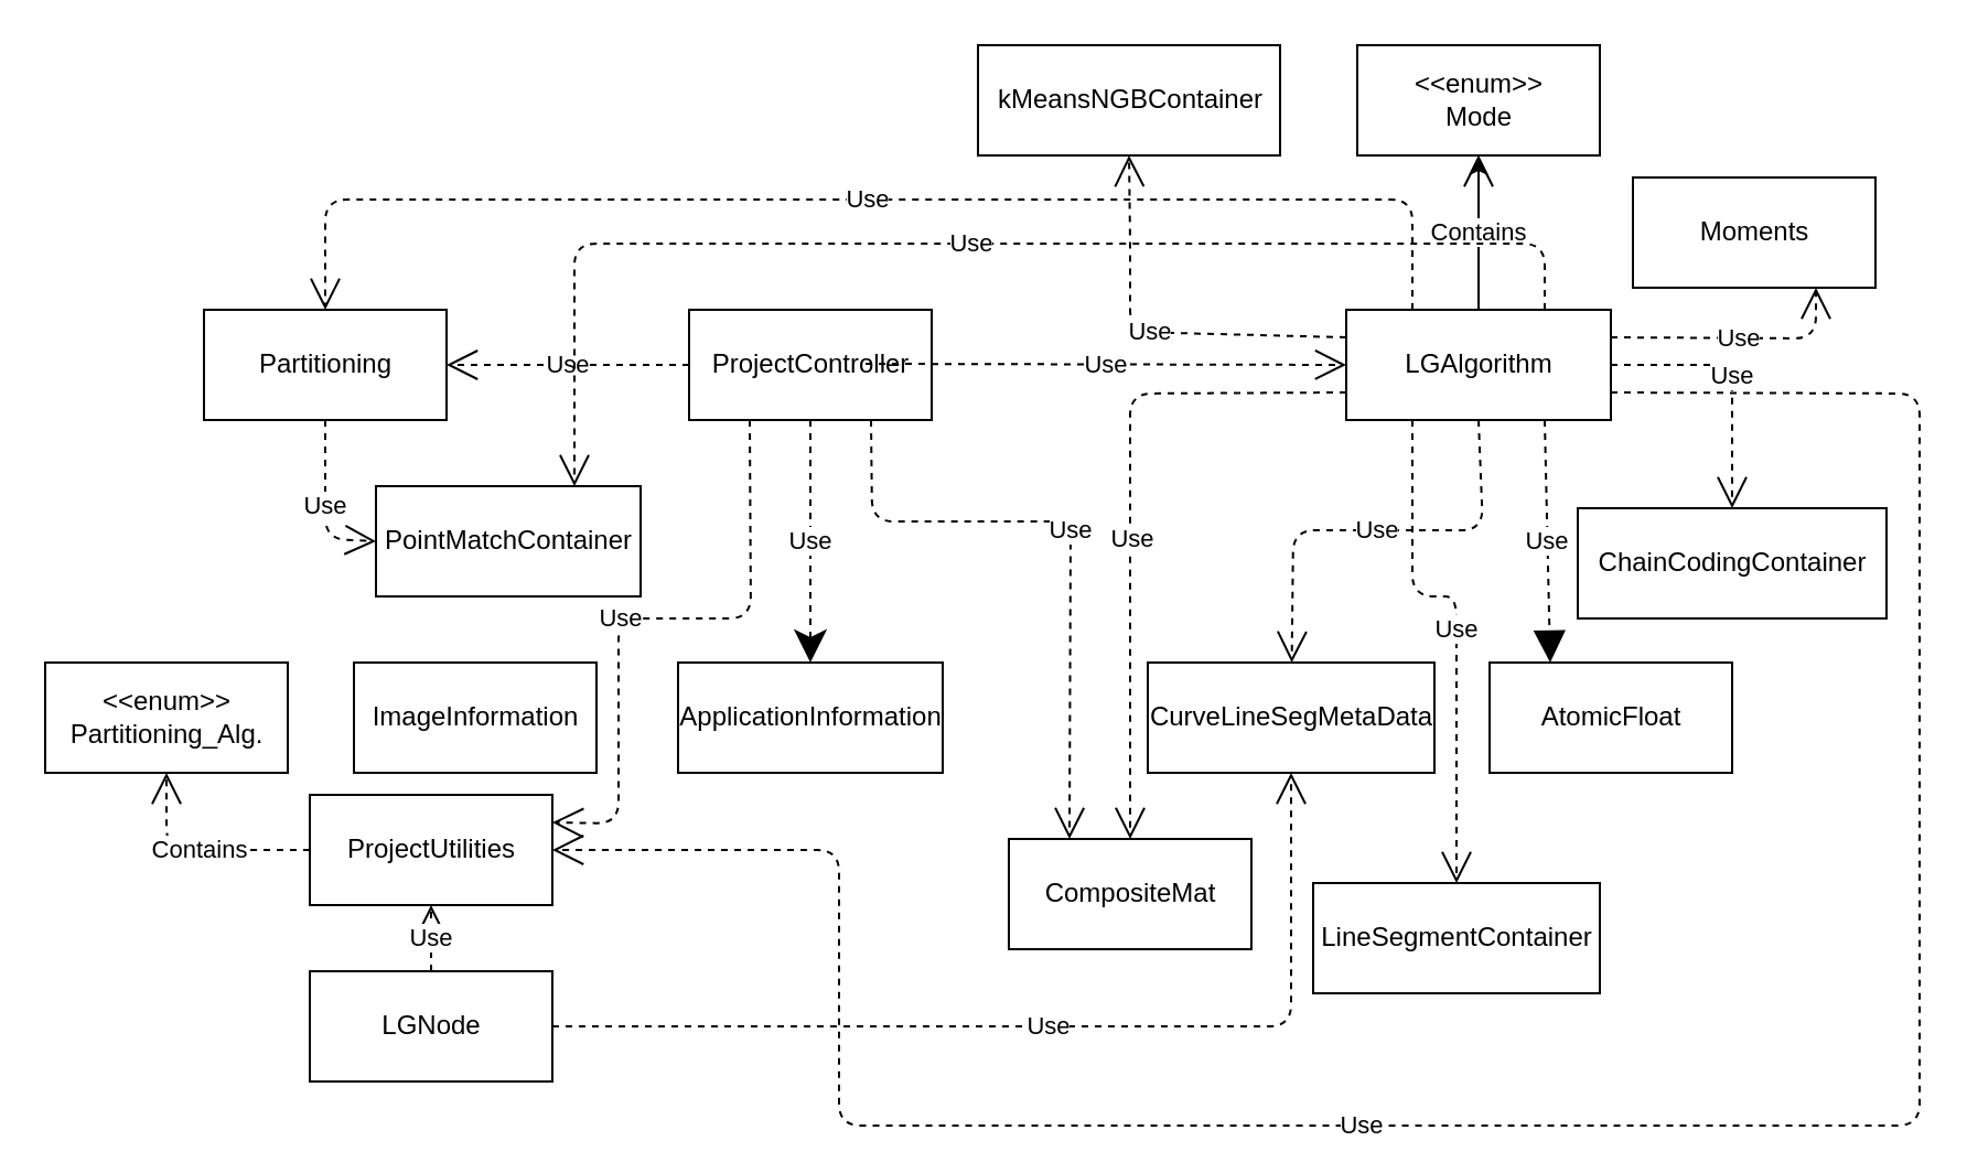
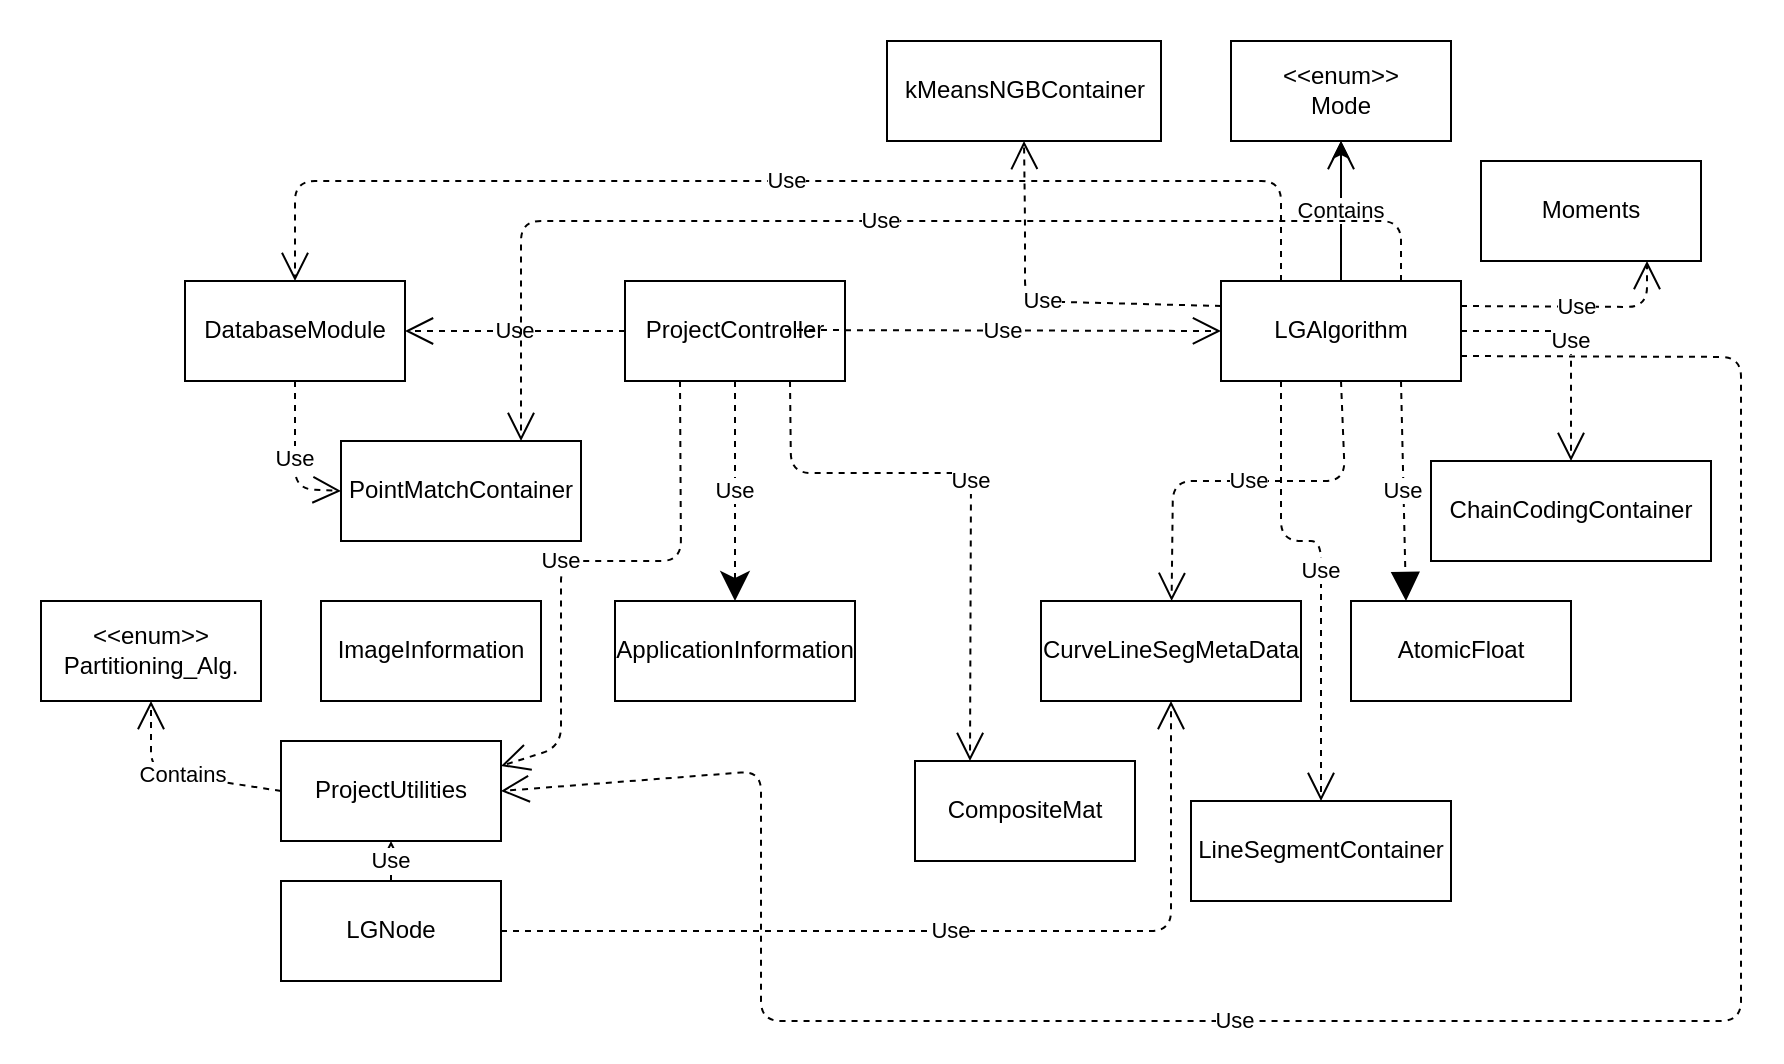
  <mxCell id="0" />
  <mxCell id="1" parent="0" />
  <mxCell id="2" value="ProjectController" style="html=1;" vertex="1" parent="1"><mxGeometry x="312" y="140" width="110" height="50" as="geometry" /></mxCell>
  <mxCell id="3" value="Use" style="endArrow=open;endSize=12;dashed=1;html=1;entryX=0;entryY=0.5;entryDx=0;entryDy=0;" edge="1" parent="1" target="5"><mxGeometry width="160" relative="1" as="geometry"><mxPoint x="392" y="164.5" as="sourcePoint" /><mxPoint x="552" y="165" as="targetPoint" /></mxGeometry></mxCell>
  <mxCell id="4" value="" style="edgeStyle=orthogonalEdgeStyle;rounded=0;orthogonalLoop=1;jettySize=auto;html=1;" edge="1" parent="1" source="5" target="8"><mxGeometry relative="1" as="geometry" /></mxCell>
  <mxCell id="5" value="LGAlgorithm" style="html=1;" vertex="1" parent="1"><mxGeometry x="610" y="140" width="120" height="50" as="geometry" /></mxCell>
  <mxCell id="6" value="ApplicationInformation" style="html=1;" vertex="1" parent="1"><mxGeometry x="307" y="300" width="120" height="50" as="geometry" /></mxCell>
  <mxCell id="7" value="Use" style="endArrow=classic;endSize=12;dashed=1;html=1;exitX=0.5;exitY=1;exitDx=0;exitDy=0;" edge="1" parent="1" source="2" target="6"><mxGeometry width="160" relative="1" as="geometry"><mxPoint x="337" y="200" as="sourcePoint" /><mxPoint x="472" y="245" as="targetPoint" /><Array as="points"><mxPoint x="367" y="236" /></Array></mxGeometry></mxCell>
  <mxCell id="8" value="&amp;lt;&amp;lt;enum&amp;gt;&amp;gt;&lt;br&gt;Mode&lt;br&gt;" style="html=1;" vertex="1" parent="1"><mxGeometry x="615" y="20" width="110" height="50" as="geometry" /></mxCell>
  <mxCell id="9" value="Contains" style="endArrow=open;endSize=12;dashed=1;html=1;entryX=0.5;entryY=1;entryDx=0;entryDy=0;exitX=0.5;exitY=0;exitDx=0;exitDy=0;" edge="1" parent="1" source="5" target="8"><mxGeometry width="160" relative="1" as="geometry"><mxPoint x="670" y="110" as="sourcePoint" /><mxPoint x="830" y="110.5" as="targetPoint" /></mxGeometry></mxCell>
- <mxCell id="10" value="Partitioning" style="html=1;" vertex="1" parent="1"><mxGeometry x="92" y="140" width="110" height="50" as="geometry" /></mxCell>
+ <mxCell id="10" value="DatabaseModule" style="html=1;" vertex="1" parent="1"><mxGeometry x="92" y="140" width="110" height="50" as="geometry" /></mxCell>
  <mxCell id="11" value="Use" style="endArrow=open;endSize=12;dashed=1;html=1;exitX=0;exitY=0.5;exitDx=0;exitDy=0;entryX=1;entryY=0.5;entryDx=0;entryDy=0;" edge="1" parent="1" source="2" target="10"><mxGeometry width="160" relative="1" as="geometry"><mxPoint x="302" y="160" as="sourcePoint" /><mxPoint x="212" y="161" as="targetPoint" /></mxGeometry></mxCell>
  <mxCell id="12" value="Use" style="endArrow=open;endSize=12;dashed=1;html=1;exitX=0.25;exitY=0;exitDx=0;exitDy=0;entryX=0.5;entryY=0;entryDx=0;entryDy=0;" edge="1" parent="1" source="5" target="10"><mxGeometry width="160" relative="1" as="geometry"><mxPoint x="582" y="140" as="sourcePoint" /><mxPoint x="132" y="90" as="targetPoint" /><Array as="points"><mxPoint x="640" y="90" /><mxPoint x="147" y="90" /></Array></mxGeometry></mxCell>
  <mxCell id="13" value="AtomicFloat" style="html=1;" vertex="1" parent="1"><mxGeometry x="675" y="300" width="110" height="50" as="geometry" /></mxCell>
  <mxCell id="14" value="Use" style="endArrow=block;endSize=12;dashed=1;html=1;exitX=0.75;exitY=1;exitDx=0;exitDy=0;entryX=0.25;entryY=0;entryDx=0;entryDy=0;" edge="1" parent="1" source="5" target="13"><mxGeometry width="160" relative="1" as="geometry"><mxPoint x="669" y="190" as="sourcePoint" /><mxPoint x="669" y="300" as="targetPoint" /><Array as="points" /></mxGeometry></mxCell>
  <mxCell id="15" value="ChainCodingContainer" style="html=1;" vertex="1" parent="1"><mxGeometry x="715" y="230" width="140" height="50" as="geometry" /></mxCell>
  <mxCell id="16" value="Use" style="endArrow=open;endSize=12;dashed=1;html=1;exitX=1;exitY=0.5;exitDx=0;exitDy=0;entryX=0.5;entryY=0;entryDx=0;entryDy=0;" edge="1" parent="1" source="5" target="15"><mxGeometry width="160" relative="1" as="geometry"><mxPoint x="725" y="165" as="sourcePoint" /><mxPoint x="885" y="165" as="targetPoint" /><Array as="points"><mxPoint x="785" y="165" /></Array></mxGeometry></mxCell>
  <mxCell id="17" value="CompositeMat" style="html=1;" vertex="1" parent="1"><mxGeometry x="457" y="380" width="110" height="50" as="geometry" /></mxCell>
- <mxCell id="18" value="Use" style="endArrow=open;endSize=12;dashed=1;html=1;exitX=0;exitY=0.75;exitDx=0;exitDy=0;" edge="1" parent="1" source="5" target="17"><mxGeometry x="0.091" y="1" width="160" relative="1" as="geometry"><mxPoint x="552" y="178" as="sourcePoint" /><mxPoint x="523" y="310" as="targetPoint" /><Array as="points"><mxPoint x="512" y="178" /></Array><mxPoint as="offset" /></mxGeometry></mxCell>
  <mxCell id="19" value="Use" style="endArrow=open;endSize=12;dashed=1;html=1;exitX=0.75;exitY=1;exitDx=0;exitDy=0;entryX=0.25;entryY=0;entryDx=0;entryDy=0;" edge="1" parent="1" source="2" target="17"><mxGeometry width="160" relative="1" as="geometry"><mxPoint x="452" y="190" as="sourcePoint" /><mxPoint x="472" y="300" as="targetPoint" /><Array as="points"><mxPoint x="395" y="236" /><mxPoint x="485" y="236" /></Array></mxGeometry></mxCell>
  <mxCell id="20" value="CurveLineSegMetaData" style="html=1;" vertex="1" parent="1"><mxGeometry x="520" y="300" width="130" height="50" as="geometry" /></mxCell>
  <mxCell id="21" value="Use" style="endArrow=open;endSize=12;dashed=1;html=1;exitX=0.5;exitY=1;exitDx=0;exitDy=0;" edge="1" parent="1" source="5" target="20"><mxGeometry width="160" relative="1" as="geometry"><mxPoint x="670" y="400" as="sourcePoint" /><mxPoint x="672" y="510" as="targetPoint" /><Array as="points"><mxPoint x="672" y="240" /><mxPoint x="586" y="240" /></Array></mxGeometry></mxCell>
  <mxCell id="22" value="ImageInformation" style="html=1;" vertex="1" parent="1"><mxGeometry x="160" y="300" width="110" height="50" as="geometry" /></mxCell>
  <mxCell id="23" value="LGNode" style="html=1;" vertex="1" parent="1"><mxGeometry x="140" y="440" width="110" height="50" as="geometry" /></mxCell>
  <mxCell id="24" value="Use" style="endArrow=open;endSize=12;dashed=1;html=1;exitX=1;exitY=0.5;exitDx=0;exitDy=0;entryX=0.5;entryY=1;entryDx=0;entryDy=0;" edge="1" parent="1" source="23" target="20"><mxGeometry width="160" relative="1" as="geometry"><mxPoint x="209" y="474.5" as="sourcePoint" /><mxPoint x="620" y="475" as="targetPoint" /><Array as="points"><mxPoint x="585" y="465" /></Array></mxGeometry></mxCell>
  <mxCell id="25" value="kMeansNGBContainer" style="html=1;" vertex="1" parent="1"><mxGeometry x="443" y="20" width="137" height="50" as="geometry" /></mxCell>
  <mxCell id="26" value="Use" style="endArrow=open;endSize=12;dashed=1;html=1;exitX=0;exitY=0.25;exitDx=0;exitDy=0;entryX=0.5;entryY=1;entryDx=0;entryDy=0;" edge="1" parent="1" source="5" target="25"><mxGeometry width="160" relative="1" as="geometry"><mxPoint x="537" y="130" as="sourcePoint" /><mxPoint x="427" y="130" as="targetPoint" /><Array as="points"><mxPoint x="512" y="150" /><mxPoint x="512" y="110" /></Array><mxPoint as="offset" /></mxGeometry></mxCell>
  <mxCell id="27" value="LineSegmentContainer" style="html=1;" vertex="1" parent="1"><mxGeometry x="595" y="400" width="130" height="50" as="geometry" /></mxCell>
  <mxCell id="28" value="Use" style="endArrow=open;endSize=12;dashed=1;html=1;exitX=0.25;exitY=1;exitDx=0;exitDy=0;" edge="1" parent="1" source="5" target="27"><mxGeometry width="160" relative="1" as="geometry"><mxPoint x="650" y="210" as="sourcePoint" /><mxPoint x="643" y="290" as="targetPoint" /><Array as="points"><mxPoint x="640" y="270" /><mxPoint x="660" y="270" /></Array></mxGeometry></mxCell>
  <mxCell id="29" value="Moments" style="html=1;" vertex="1" parent="1"><mxGeometry x="740" y="80" width="110" height="50" as="geometry" /></mxCell>
  <mxCell id="30" value="Use" style="endArrow=open;endSize=12;dashed=1;html=1;exitX=1;exitY=0.25;exitDx=0;exitDy=0;" edge="1" parent="1" source="5"><mxGeometry width="160" relative="1" as="geometry"><mxPoint x="680" y="104.5" as="sourcePoint" /><mxPoint x="823" y="130" as="targetPoint" /><Array as="points"><mxPoint x="823" y="153" /></Array></mxGeometry></mxCell>
  <mxCell id="31" value="PointMatchContainer" style="html=1;" vertex="1" parent="1"><mxGeometry x="170" y="220" width="120" height="50" as="geometry" /></mxCell>
  <mxCell id="32" value="Use" style="endArrow=open;endSize=12;dashed=1;html=1;exitX=0.5;exitY=1;exitDx=0;exitDy=0;entryX=0;entryY=0.5;entryDx=0;entryDy=0;" edge="1" parent="1" source="10" target="31"><mxGeometry width="160" relative="1" as="geometry"><mxPoint x="90" y="190" as="sourcePoint" /><mxPoint x="90" y="300" as="targetPoint" /><Array as="points"><mxPoint x="147" y="244" /></Array></mxGeometry></mxCell>
  <mxCell id="33" value="Use" style="endArrow=open;endSize=12;dashed=1;html=1;exitX=0.75;exitY=0;exitDx=0;exitDy=0;entryX=0.75;entryY=0;entryDx=0;entryDy=0;" edge="1" parent="1" source="5" target="31"><mxGeometry width="160" relative="1" as="geometry"><mxPoint x="616" y="128" as="sourcePoint" /><mxPoint x="250" y="110" as="targetPoint" /><Array as="points"><mxPoint x="700" y="110" /><mxPoint x="530" y="110" /><mxPoint x="260" y="110" /></Array><mxPoint as="offset" /></mxGeometry></mxCell>
- <mxCell id="34" value="ProjectUtilities" style="html=1;" vertex="1" parent="1"><mxGeometry x="140" y="360" width="110" height="50" as="geometry" /></mxCell>
+ <mxCell id="34" value="ProjectUtilities" style="html=1;" vertex="1" parent="1"><mxGeometry x="140" y="370" width="110" height="50" as="geometry" /></mxCell>
  <mxCell id="35" value="Use" style="endArrow=open;endSize=12;dashed=1;html=1;exitX=1;exitY=0.75;exitDx=0;exitDy=0;entryX=1;entryY=0.5;entryDx=0;entryDy=0;" edge="1" parent="1" source="5" target="34"><mxGeometry x="0.191" width="160" relative="1" as="geometry"><mxPoint x="710" y="200" as="sourcePoint" /><mxPoint x="380" y="380" as="targetPoint" /><Array as="points"><mxPoint x="870" y="178" /><mxPoint x="870" y="420" /><mxPoint x="870" y="510" /><mxPoint x="380" y="510" /><mxPoint x="380" y="385" /></Array><mxPoint as="offset" /></mxGeometry></mxCell>
  <mxCell id="36" value="Use" style="endArrow=open;endSize=12;dashed=1;html=1;exitX=0.5;exitY=0;exitDx=0;exitDy=0;entryX=0.5;entryY=1;entryDx=0;entryDy=0;" edge="1" parent="1" source="23" target="34"><mxGeometry width="160" relative="1" as="geometry"><mxPoint x="90" y="375" as="sourcePoint" /><mxPoint x="90" y="421" as="targetPoint" /></mxGeometry></mxCell>
  <mxCell id="37" value="Use" style="endArrow=open;endSize=12;dashed=1;html=1;exitX=0.25;exitY=1;exitDx=0;exitDy=0;entryX=1;entryY=0.25;entryDx=0;entryDy=0;" edge="1" parent="1" source="2" target="34"><mxGeometry x="0.091" width="160" relative="1" as="geometry"><mxPoint x="340" y="190" as="sourcePoint" /><mxPoint x="260" y="360" as="targetPoint" /><Array as="points"><mxPoint x="340" y="280" /><mxPoint x="280" y="280" /><mxPoint x="280" y="373" /></Array><mxPoint as="offset" /></mxGeometry></mxCell>
  <mxCell id="38" value="&amp;lt;&amp;lt;enum&amp;gt;&amp;gt; &lt;br&gt;Partitioning_Alg." style="html=1;" vertex="1" parent="1"><mxGeometry x="20" y="300" width="110" height="50" as="geometry" /></mxCell>
  <mxCell id="39" value="Contains" style="endArrow=open;endSize=12;dashed=1;html=1;exitX=0;exitY=0.5;exitDx=0;exitDy=0;entryX=0.5;entryY=1;entryDx=0;entryDy=0;" edge="1" parent="1" source="34" target="38"><mxGeometry width="160" relative="1" as="geometry"><mxPoint x="141" y="405" as="sourcePoint" /><mxPoint x="43" y="322" as="targetPoint" /><Array as="points"><mxPoint x="75" y="385" /></Array><mxPoint as="offset" /></mxGeometry></mxCell>
